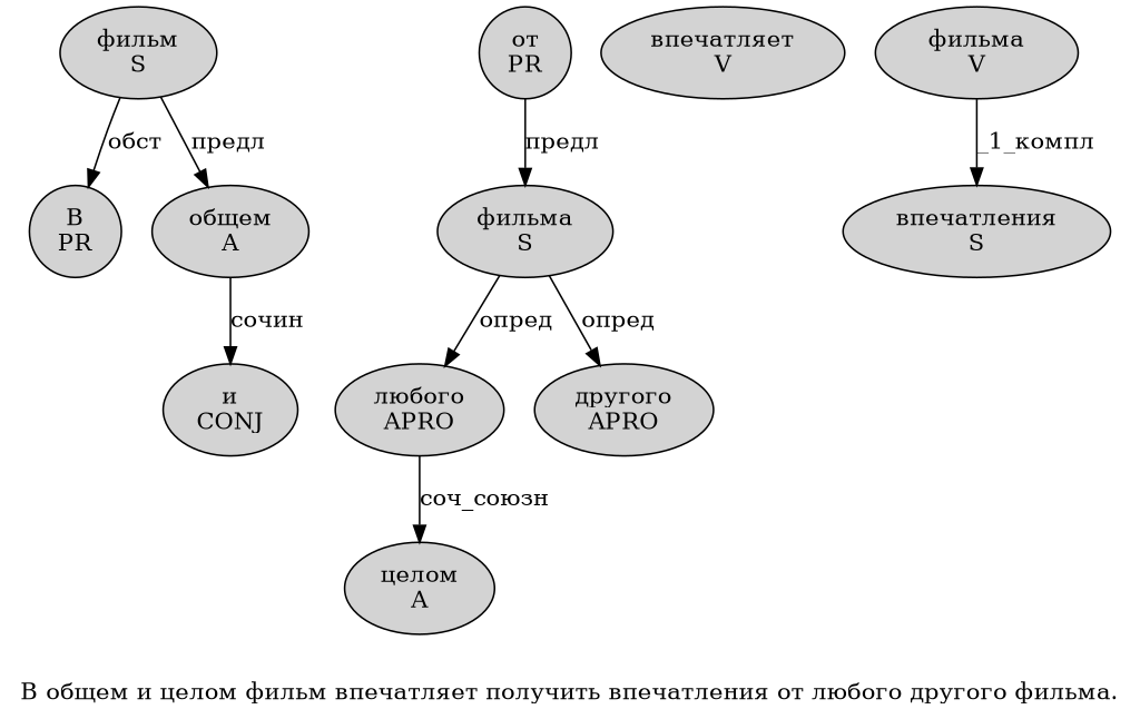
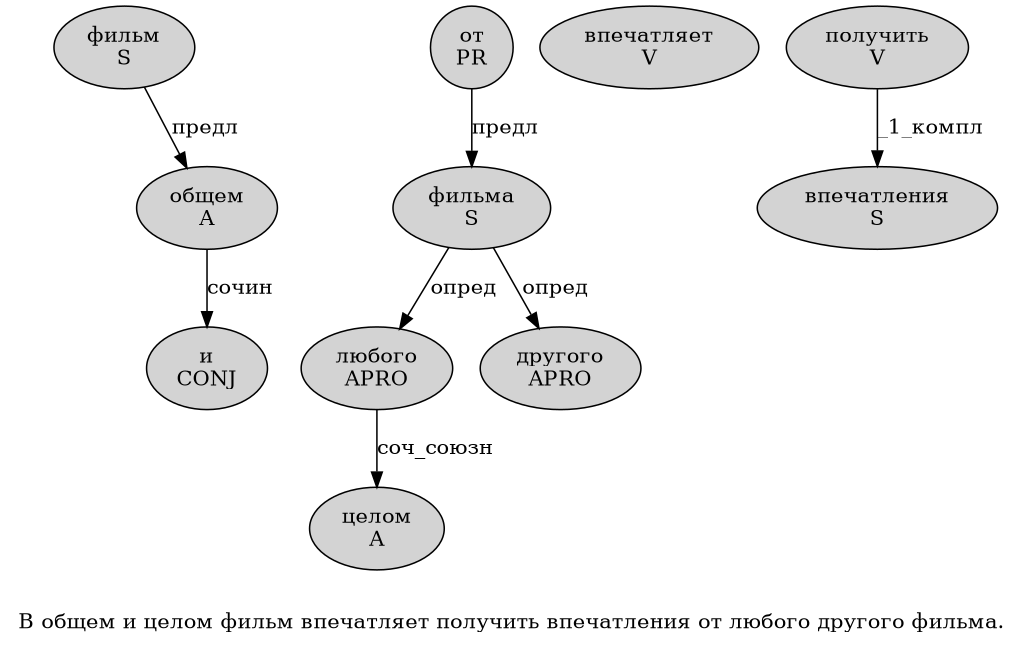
  digraph {
    label="В общем и целом фильм впечатляет получить впечатления от любого другого фильма."
    node [fillcolor=lightgray penwidth=1 shape=ellipse style=filled]
-   n1 [label="В\nPR"]
    n2 [label="общем\nA"]
    n3 [label="и\nCONJ"]
    n4 [label="целом\nA"]
    n5 [label="фильм\nS"]
    n6 [label="впечатляет\nV"]
-   n7 [label="фильма\nV"]
+   n7 [label="получить\nV"]
    n8 [label="впечатления\nS"]
    n9 [label="от\nPR"]
    n10 [label="фильма\nS"]
    n11 [label="любого\nAPRO"]
    n12 [label="другого\nAPRO"]
    n2 -> n3 [label="сочин"]
-   n5 -> n1 [label="обст"]
    n5 -> n2 [label="предл"]
    n7 -> n8 [label="_1_компл"]
    n9 -> n10 [label="предл"]
    n10 -> n11 [label="опред"]
    n10 -> n12 [label="опред"]
    n11 -> n4 [label="соч_союзн"]
  }
